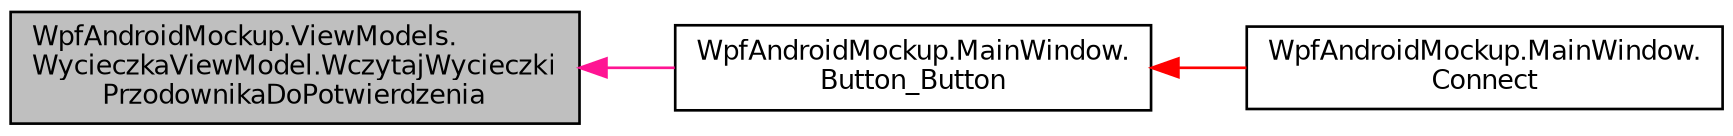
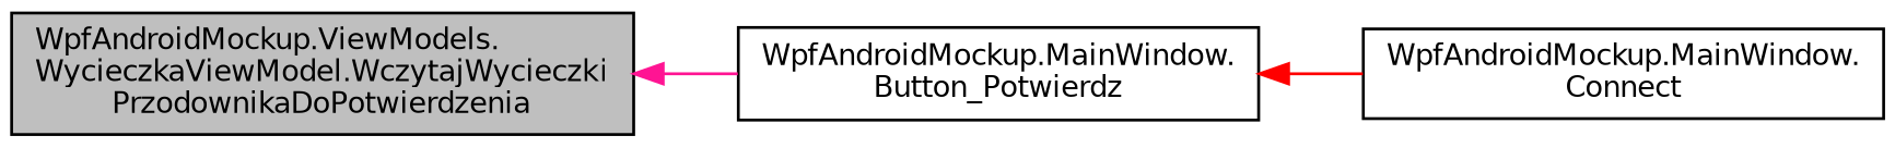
  digraph {
    rankdir=LR
    node [color=black fillcolor=white fontname=Helvetica fontsize=10 shape=record style=filled]
    edge [dir=back fontname=Helvetica fontsize=10 labelfontname=Helvetica labelfontsize=10 style=solid]
    n1 [fillcolor=grey75 fontcolor=black height=0.2 label="WpfAndroidMockup.ViewModels.\lWycieczkaViewModel.WczytajWycieczki\lPrzodownikaDoPotwierdzenia" width=0.4]
-   n2 [height=0.2 label="WpfAndroidMockup.MainWindow.\lButton_Button" width=0.4]
+   n2 [height=0.2 label="WpfAndroidMockup.MainWindow.\lButton_Potwierdz" width=0.4]
    n3 [height=0.2 label="WpfAndroidMockup.MainWindow.\lConnect" width=0.4]
    n1 -> n2 [color=deeppink]
    n2 -> n3 [color=red]
  }
